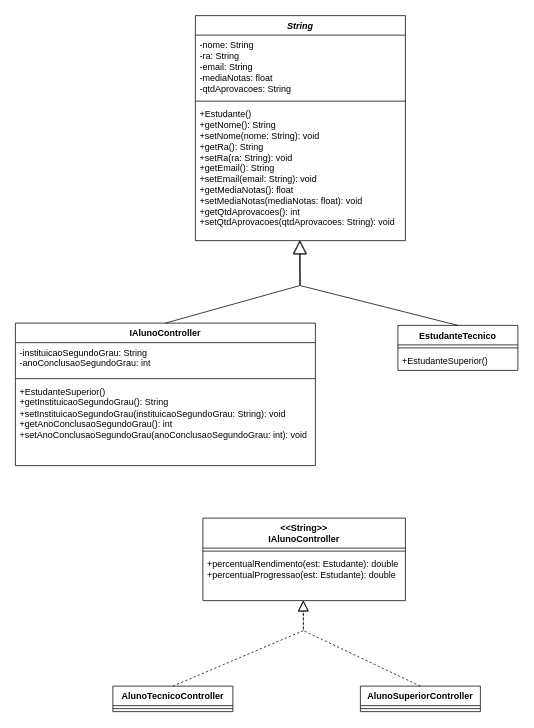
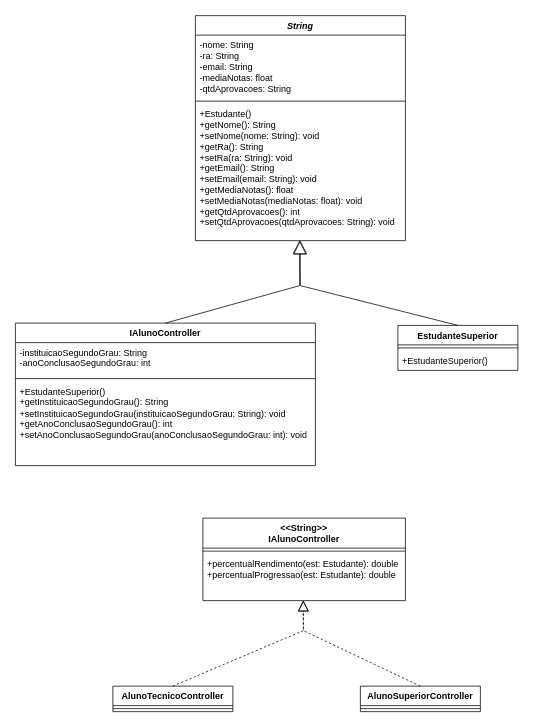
  <mxCell id="0" />
  <mxCell id="1" parent="0" />
  <mxCell id="2" value="&lt;i&gt;String&lt;/i&gt;" style="swimlane;fontStyle=1;align=center;verticalAlign=top;childLayout=stackLayout;horizontal=1;startSize=26;horizontalStack=0;resizeParent=1;resizeParentMax=0;resizeLast=0;collapsible=1;marginBottom=0;whiteSpace=wrap;html=1;" vertex="1" parent="1"><mxGeometry x="260" y="20" width="280" height="300" as="geometry" /></mxCell>
  <mxCell id="3" value="-nome: String&lt;div&gt;-ra: String&lt;/div&gt;&lt;div&gt;-email: String&lt;/div&gt;&lt;div&gt;-mediaNotas: float&lt;/div&gt;&lt;div&gt;-qtdAprovacoes: String&lt;/div&gt;" style="text;strokeColor=none;fillColor=none;align=left;verticalAlign=top;spacingLeft=4;spacingRight=4;overflow=hidden;rotatable=0;points=[[0,0.5],[1,0.5]];portConstraint=eastwest;whiteSpace=wrap;html=1;" vertex="1" parent="2"><mxGeometry y="26" width="280" height="84" as="geometry" /></mxCell>
  <mxCell id="4" value="" style="line;strokeWidth=1;fillColor=none;align=left;verticalAlign=middle;spacingTop=-1;spacingLeft=3;spacingRight=3;rotatable=0;labelPosition=right;points=[];portConstraint=eastwest;strokeColor=inherit;" vertex="1" parent="2"><mxGeometry y="110" width="280" height="8" as="geometry" /></mxCell>
  <mxCell id="5" value="+Estudante()&lt;div&gt;+getNome(): String&lt;/div&gt;&lt;div&gt;+setNome(nome: String): void&lt;/div&gt;&lt;div&gt;+getRa(): String&lt;/div&gt;&lt;div&gt;+setRa(ra: String): void&lt;/div&gt;&lt;div&gt;+getEmail(): String&lt;/div&gt;&lt;div&gt;+setEmail(email: String): void&lt;br&gt;+getMediaNotas(): float&lt;/div&gt;&lt;div&gt;+setMediaNotas(mediaNotas: float): void&lt;/div&gt;&lt;div&gt;+getQtdAprovacoes(): int&lt;/div&gt;&lt;div&gt;+setQtdAprovacoes(qtdAprovacoes: String): void&lt;/div&gt;" style="text;strokeColor=none;fillColor=none;align=left;verticalAlign=top;spacingLeft=4;spacingRight=4;overflow=hidden;rotatable=0;points=[[0,0.5],[1,0.5]];portConstraint=eastwest;whiteSpace=wrap;html=1;" vertex="1" parent="2"><mxGeometry y="118" width="280" height="182" as="geometry" /></mxCell>
  <mxCell id="6" value="IAlunoController" style="swimlane;fontStyle=1;align=center;verticalAlign=top;childLayout=stackLayout;horizontal=1;startSize=26;horizontalStack=0;resizeParent=1;resizeParentMax=0;resizeLast=0;collapsible=1;marginBottom=0;whiteSpace=wrap;html=1;" vertex="1" parent="1"><mxGeometry x="20" y="430" width="400" height="190" as="geometry" /></mxCell>
  <mxCell id="7" value="-instituicaoSegundoGrau: String&lt;div&gt;-anoConclusaoSegundoGrau: int&lt;/div&gt;" style="text;strokeColor=none;fillColor=none;align=left;verticalAlign=top;spacingLeft=4;spacingRight=4;overflow=hidden;rotatable=0;points=[[0,0.5],[1,0.5]];portConstraint=eastwest;whiteSpace=wrap;html=1;" vertex="1" parent="6"><mxGeometry y="26" width="400" height="44" as="geometry" /></mxCell>
  <mxCell id="8" value="" style="line;strokeWidth=1;fillColor=none;align=left;verticalAlign=middle;spacingTop=-1;spacingLeft=3;spacingRight=3;rotatable=0;labelPosition=right;points=[];portConstraint=eastwest;strokeColor=inherit;" vertex="1" parent="6"><mxGeometry y="70" width="400" height="8" as="geometry" /></mxCell>
  <mxCell id="9" value="+EstudanteSuperior()&lt;div&gt;+getInstituicaoSegundoGrau(): String&lt;/div&gt;&lt;div&gt;+setInstituicaoSegundoGrau(instituicaoSegundoGrau: String): void&lt;/div&gt;&lt;div&gt;+getAnoConclusaoSegundoGrau(): int&lt;/div&gt;&lt;div&gt;+setAnoConclusaoSegundoGrau(anoConclusaoSegundoGrau: int): void&lt;br&gt;&lt;/div&gt;" style="text;strokeColor=none;fillColor=none;align=left;verticalAlign=top;spacingLeft=4;spacingRight=4;overflow=hidden;rotatable=0;points=[[0,0.5],[1,0.5]];portConstraint=eastwest;whiteSpace=wrap;html=1;" vertex="1" parent="6"><mxGeometry y="78" width="400" height="112" as="geometry" /></mxCell>
- <mxCell id="10" value="EstudanteTecnico" style="swimlane;fontStyle=1;align=center;verticalAlign=top;childLayout=stackLayout;horizontal=1;startSize=26;horizontalStack=0;resizeParent=1;resizeParentMax=0;resizeLast=0;collapsible=1;marginBottom=0;whiteSpace=wrap;html=1;" vertex="1" parent="1"><mxGeometry x="530" y="433" width="160" height="60" as="geometry" /></mxCell>
+ <mxCell id="10" value="EstudanteSuperior" style="swimlane;fontStyle=1;align=center;verticalAlign=top;childLayout=stackLayout;horizontal=1;startSize=26;horizontalStack=0;resizeParent=1;resizeParentMax=0;resizeLast=0;collapsible=1;marginBottom=0;whiteSpace=wrap;html=1;" vertex="1" parent="1"><mxGeometry x="530" y="433" width="160" height="60" as="geometry" /></mxCell>
  <mxCell id="11" value="" style="line;strokeWidth=1;fillColor=none;align=left;verticalAlign=middle;spacingTop=-1;spacingLeft=3;spacingRight=3;rotatable=0;labelPosition=right;points=[];portConstraint=eastwest;strokeColor=inherit;" vertex="1" parent="10"><mxGeometry y="26" width="160" height="8" as="geometry" /></mxCell>
  <mxCell id="12" value="+EstudanteSuperior()" style="text;strokeColor=none;fillColor=none;align=left;verticalAlign=top;spacingLeft=4;spacingRight=4;overflow=hidden;rotatable=0;points=[[0,0.5],[1,0.5]];portConstraint=eastwest;whiteSpace=wrap;html=1;" vertex="1" parent="10"><mxGeometry y="34" width="160" height="26" as="geometry" /></mxCell>
  <mxCell id="13" value="" style="endArrow=block;endSize=16;endFill=0;html=1;rounded=0;exitX=0.5;exitY=0;exitDx=0;exitDy=0;entryX=0.496;entryY=0.998;entryDx=0;entryDy=0;entryPerimeter=0;" edge="1" parent="1" source="6" target="5"><mxGeometry width="160" relative="1" as="geometry"><mxPoint x="330" y="380" as="sourcePoint" /><mxPoint x="490" y="380" as="targetPoint" /><Array as="points"><mxPoint x="399" y="380" /></Array></mxGeometry></mxCell>
  <mxCell id="14" value="" style="endArrow=block;endSize=16;endFill=0;html=1;rounded=0;exitX=0.5;exitY=0;exitDx=0;exitDy=0;entryX=0.499;entryY=0.998;entryDx=0;entryDy=0;entryPerimeter=0;" edge="1" parent="1" source="10" target="5"><mxGeometry width="160" relative="1" as="geometry"><mxPoint x="330" y="380" as="sourcePoint" /><mxPoint x="490" y="380" as="targetPoint" /><Array as="points"><mxPoint x="400" y="380" /></Array></mxGeometry></mxCell>
  <mxCell id="15" value="&amp;lt;&amp;lt;String&amp;gt;&amp;gt;&lt;div&gt;IAlunoController&lt;/div&gt;" style="swimlane;fontStyle=1;align=center;verticalAlign=top;childLayout=stackLayout;horizontal=1;startSize=40;horizontalStack=0;resizeParent=1;resizeParentMax=0;resizeLast=0;collapsible=1;marginBottom=0;whiteSpace=wrap;html=1;" vertex="1" parent="1"><mxGeometry x="270" y="690" width="270" height="110" as="geometry" /></mxCell>
  <mxCell id="16" value="" style="line;strokeWidth=1;fillColor=none;align=left;verticalAlign=middle;spacingTop=-1;spacingLeft=3;spacingRight=3;rotatable=0;labelPosition=right;points=[];portConstraint=eastwest;strokeColor=inherit;" vertex="1" parent="15"><mxGeometry y="40" width="270" height="8" as="geometry" /></mxCell>
  <mxCell id="17" value="+percentualRendimento(est: Estudante): double&lt;div&gt;+percentualProgressao(est: Estudante): double&lt;/div&gt;" style="text;strokeColor=none;fillColor=none;align=left;verticalAlign=top;spacingLeft=4;spacingRight=4;overflow=hidden;rotatable=0;points=[[0,0.5],[1,0.5]];portConstraint=eastwest;whiteSpace=wrap;html=1;" vertex="1" parent="15"><mxGeometry y="48" width="270" height="62" as="geometry" /></mxCell>
  <mxCell id="18" value="AlunoTecnicoController" style="swimlane;fontStyle=1;align=center;verticalAlign=top;childLayout=stackLayout;horizontal=1;startSize=26;horizontalStack=0;resizeParent=1;resizeParentMax=0;resizeLast=0;collapsible=1;marginBottom=0;whiteSpace=wrap;html=1;" vertex="1" parent="1"><mxGeometry x="150" y="914" width="160" height="34" as="geometry" /></mxCell>
  <mxCell id="19" value="" style="line;strokeWidth=1;fillColor=none;align=left;verticalAlign=middle;spacingTop=-1;spacingLeft=3;spacingRight=3;rotatable=0;labelPosition=right;points=[];portConstraint=eastwest;strokeColor=inherit;" vertex="1" parent="18"><mxGeometry y="26" width="160" height="8" as="geometry" /></mxCell>
  <mxCell id="20" value="AlunoSuperiorController" style="swimlane;fontStyle=1;align=center;verticalAlign=top;childLayout=stackLayout;horizontal=1;startSize=26;horizontalStack=0;resizeParent=1;resizeParentMax=0;resizeLast=0;collapsible=1;marginBottom=0;whiteSpace=wrap;html=1;" vertex="1" parent="1"><mxGeometry x="480" y="914" width="160" height="34" as="geometry" /></mxCell>
  <mxCell id="21" value="" style="line;strokeWidth=1;fillColor=none;align=left;verticalAlign=middle;spacingTop=-1;spacingLeft=3;spacingRight=3;rotatable=0;labelPosition=right;points=[];portConstraint=eastwest;strokeColor=inherit;" vertex="1" parent="20"><mxGeometry y="26" width="160" height="8" as="geometry" /></mxCell>
  <mxCell id="22" value="" style="endArrow=block;dashed=1;endFill=0;endSize=12;html=1;rounded=0;exitX=0.5;exitY=0;exitDx=0;exitDy=0;entryX=0.495;entryY=0.997;entryDx=0;entryDy=0;entryPerimeter=0;" edge="1" parent="1" source="18" target="17"><mxGeometry width="160" relative="1" as="geometry"><mxPoint x="240" y="860" as="sourcePoint" /><mxPoint x="410" y="820" as="targetPoint" /><Array as="points"><mxPoint x="404" y="840" /></Array></mxGeometry></mxCell>
  <mxCell id="23" value="" style="endArrow=block;dashed=1;endFill=0;endSize=12;html=1;rounded=0;exitX=0.5;exitY=0;exitDx=0;exitDy=0;entryX=0.497;entryY=0.997;entryDx=0;entryDy=0;entryPerimeter=0;" edge="1" parent="1" source="20" target="17"><mxGeometry width="160" relative="1" as="geometry"><mxPoint x="240" y="860" as="sourcePoint" /><mxPoint x="400" y="860" as="targetPoint" /><Array as="points"><mxPoint x="404" y="840" /></Array></mxGeometry></mxCell>
